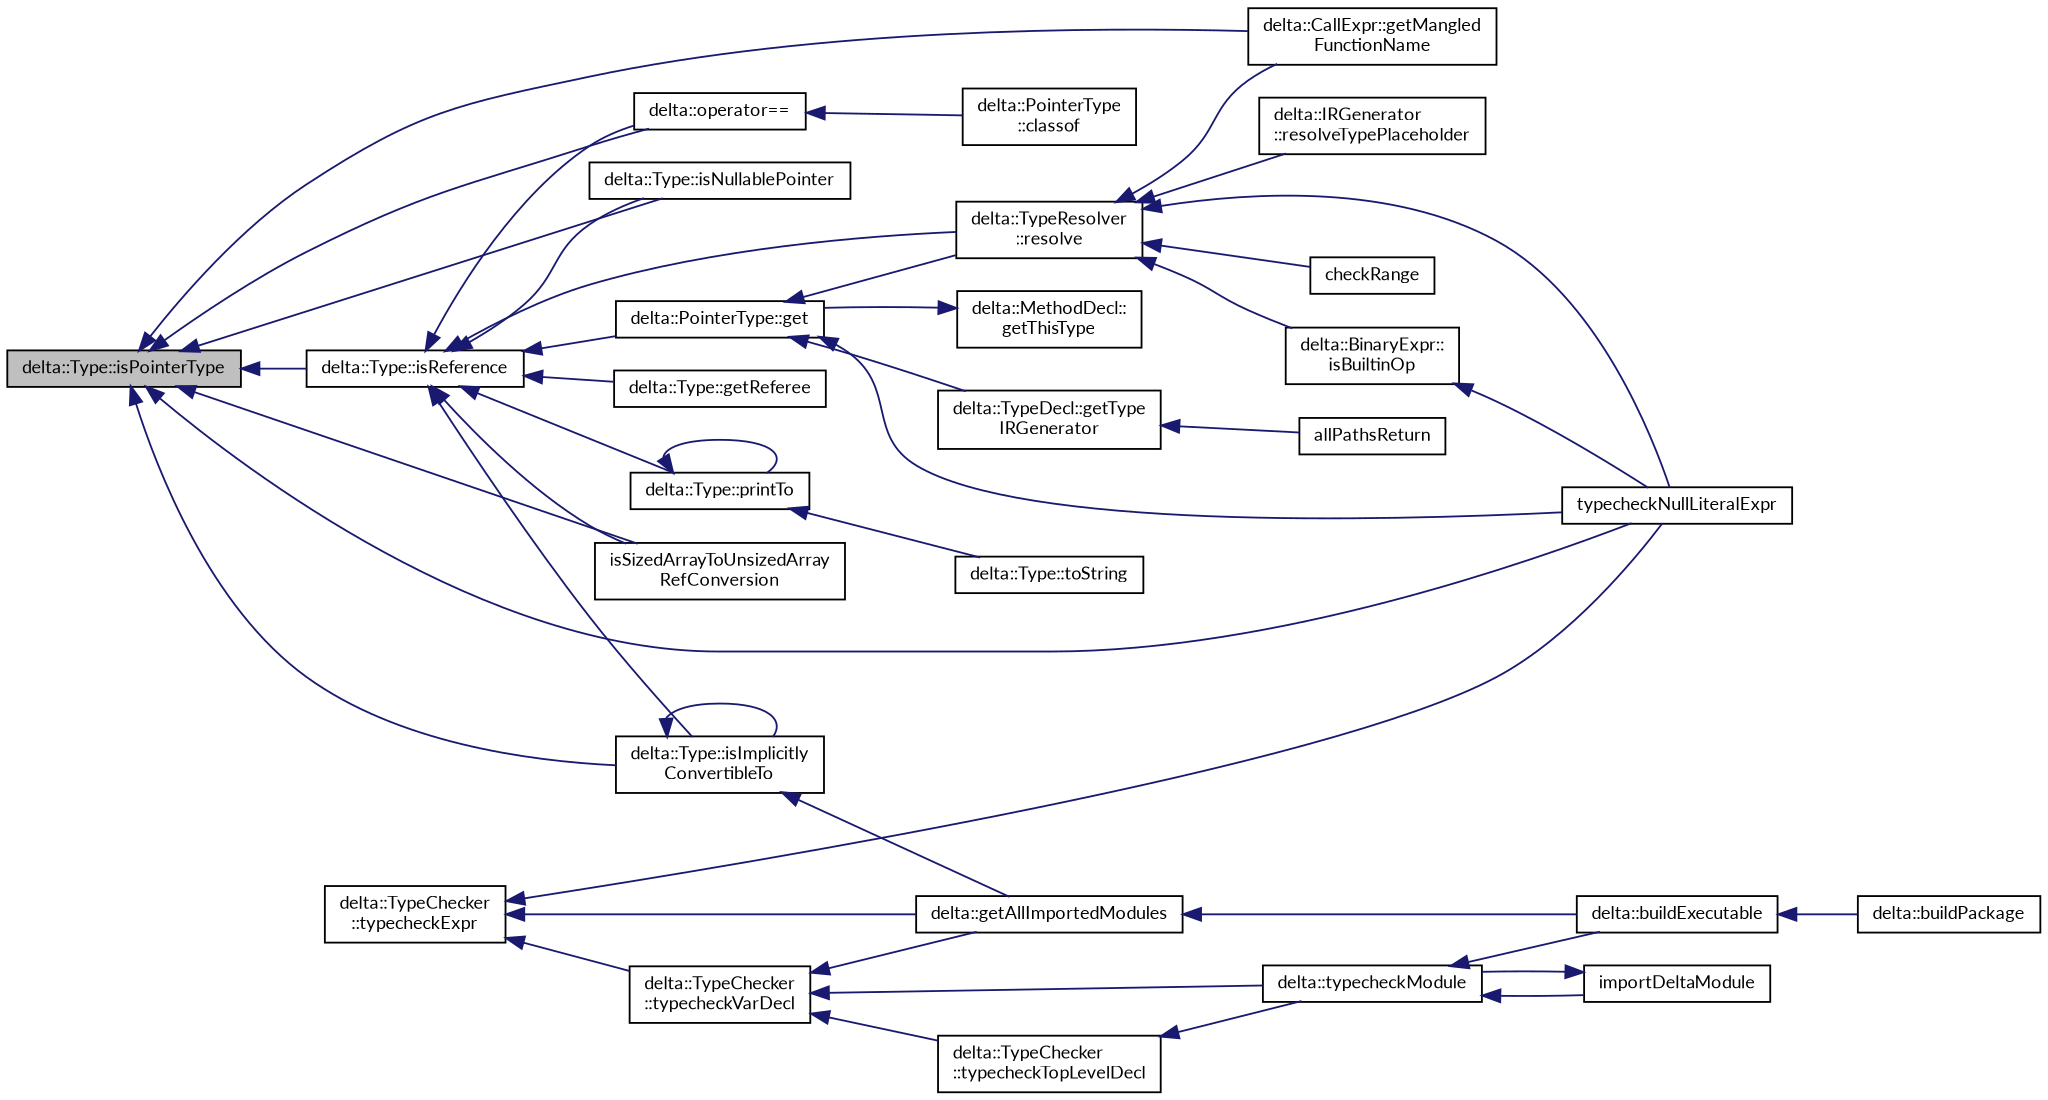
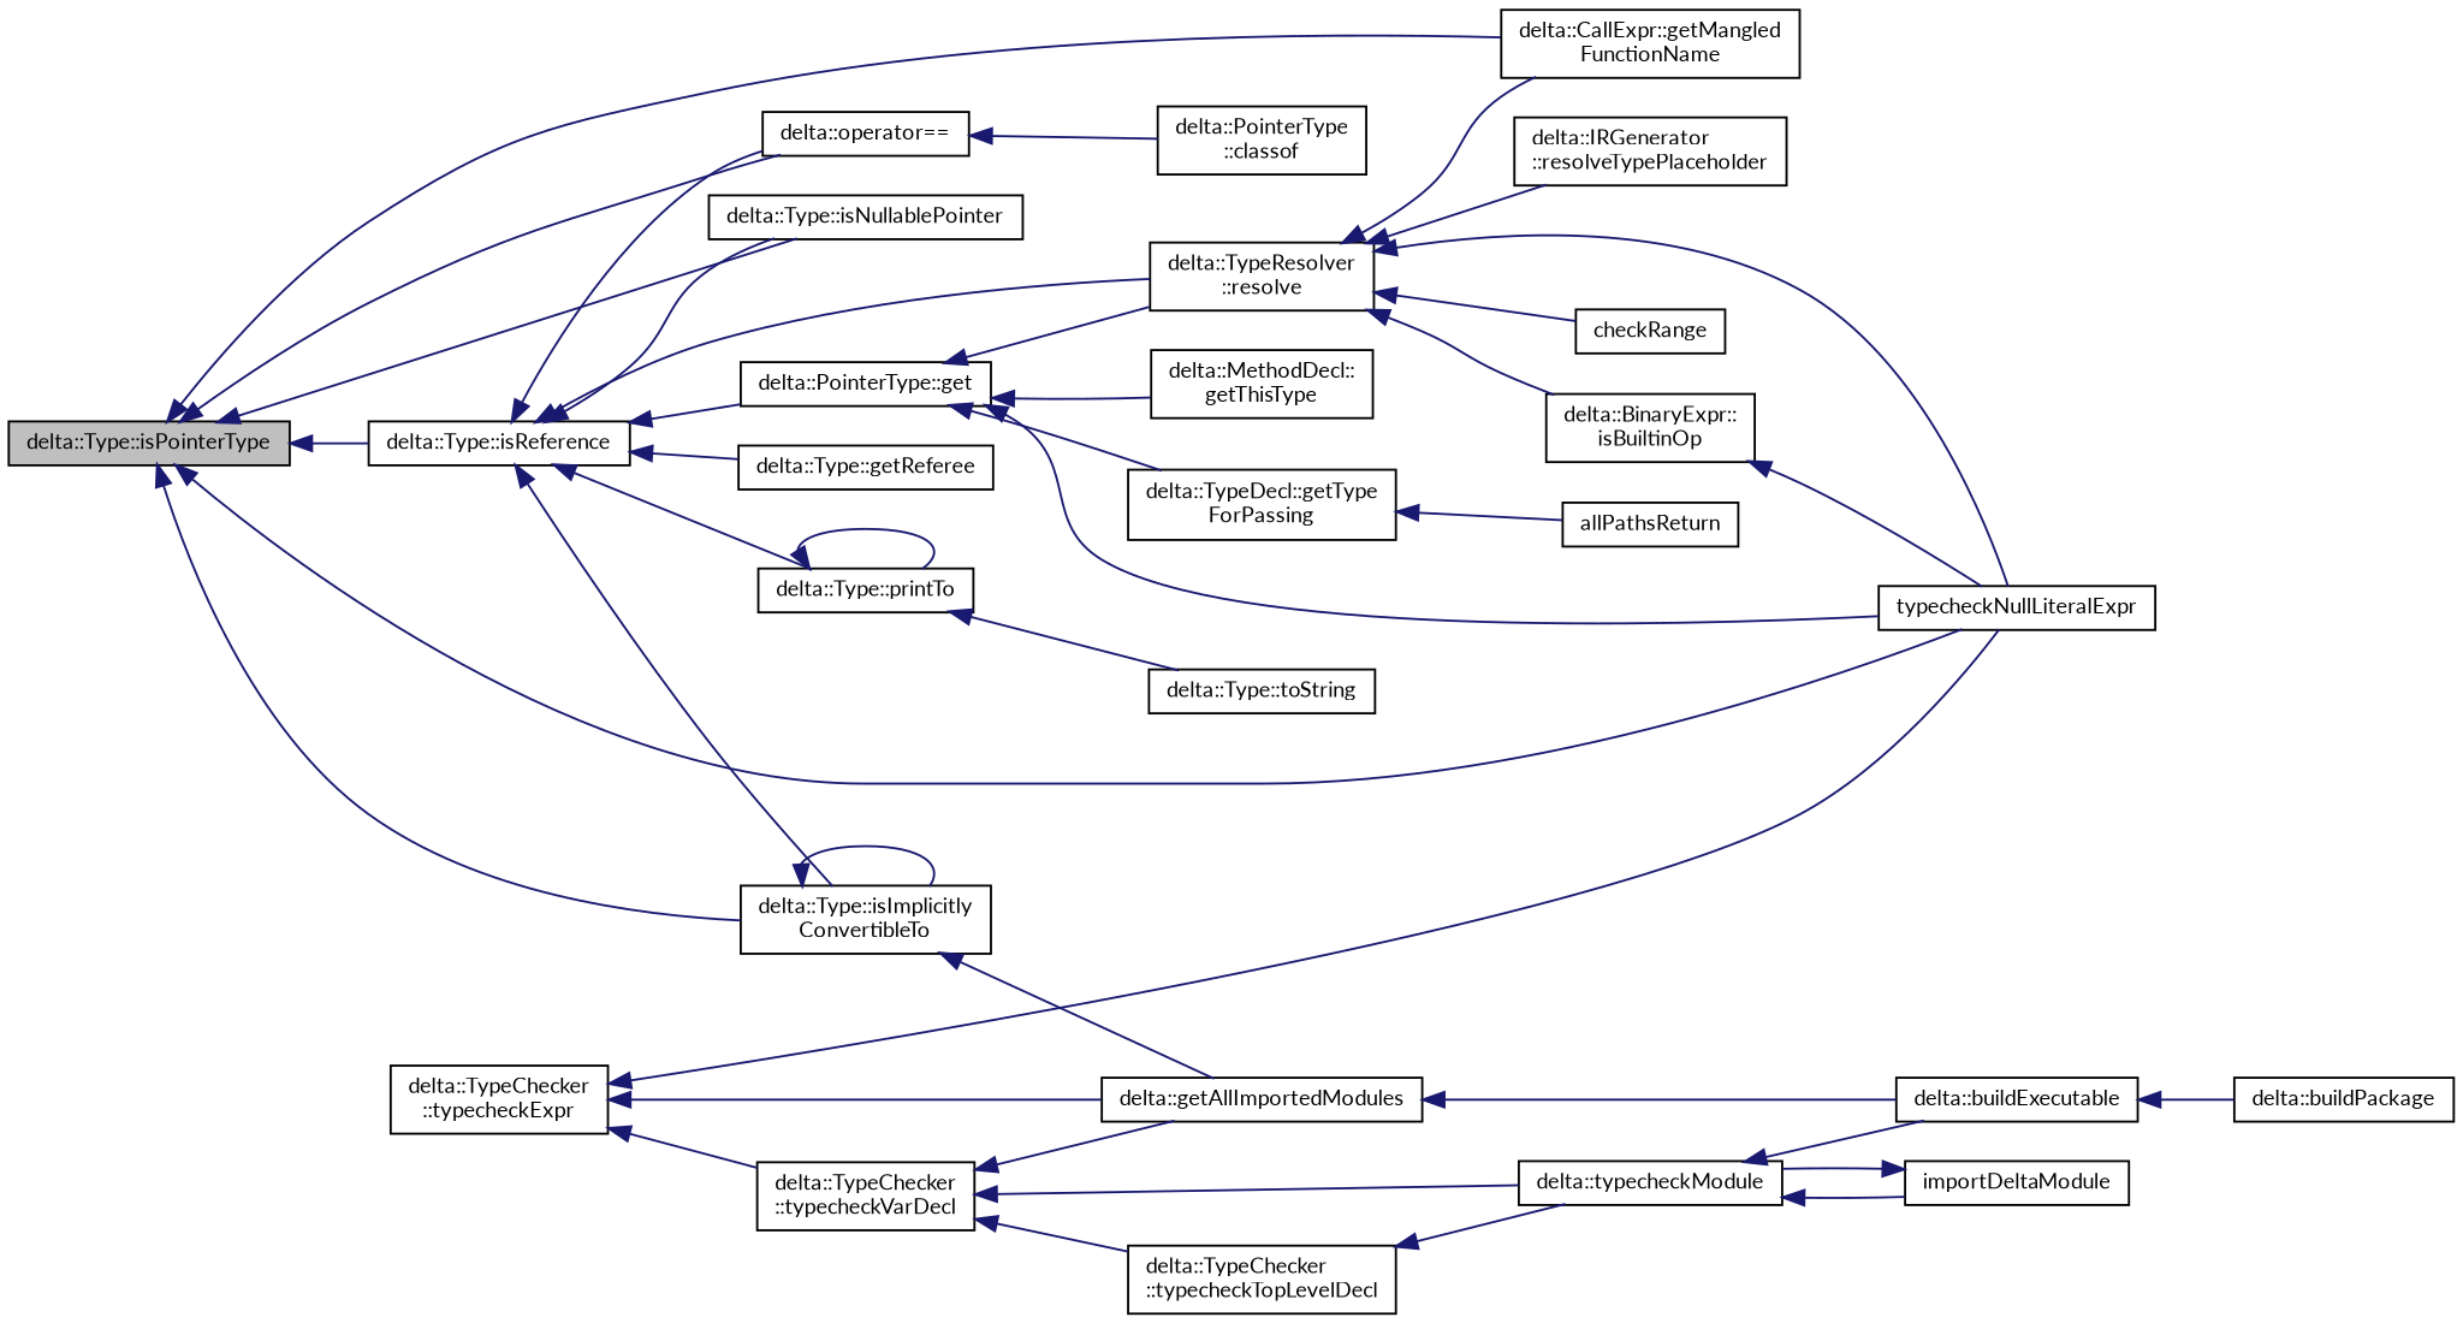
  digraph {
    fontname=Lato
    rankdir=LR
    node [color=black fillcolor=white fontname=Lato fontsize=10 shape=record style=filled]
    edge [color=midnightblue dir=back fontname=Lato fontsize=10 labelfontname=Helvetica labelfontsize=10 style=solid]
    n1 [fillcolor=grey75 fontcolor=black height=0.2 label="delta::Type::isPointerType" width=0.4]
    n2 [height=0.2 label="delta::CallExpr::getMangled\lFunctionName" width=0.4]
    n3 [height=0.2 label="delta::Type::isNullablePointer" width=0.4]
    n4 [height=0.2 label="delta::Type::isImplicitly\lConvertibleTo" width=0.4]
    n5 [height=0.2 label="delta::Type::isReference" width=0.4]
    n6 [height=0.2 label=typecheckNullLiteralExpr width=0.4]
    n7 [height=0.2 label="delta::operator==" width=0.4]
-   n8 [height=0.2 label="isSizedArrayToUnsizedArray\lRefConversion" width=0.4]
    n9 [height=0.2 label="delta::getAllImportedModules" width=0.4]
    n10 [height=0.2 label="delta::TypeResolver\l::resolve" width=0.4]
    n11 [height=0.2 label="delta::PointerType::get" width=0.4]
    n12 [height=0.2 label="delta::Type::getReferee" width=0.4]
    n13 [height=0.2 label="delta::Type::printTo" width=0.4]
    n14 [height=0.2 label="delta::PointerType\l::classof" width=0.4]
    n15 [height=0.2 label="delta::buildExecutable" width=0.4]
    n16 [height=0.2 label="delta::buildPackage" width=0.4]
    n17 [height=0.2 label="delta::BinaryExpr::\lisBuiltinOp" width=0.4]
    n18 [height=0.2 label="delta::IRGenerator\l::resolveTypePlaceholder" width=0.4]
    n19 [height=0.2 label=checkRange width=0.4]
    n20 [height=0.2 label="delta::MethodDecl::\lgetThisType" width=0.4]
-   n21 [height=0.2 label="delta::TypeDecl::getType\lIRGenerator" width=0.4]
+   n21 [height=0.2 label="delta::TypeDecl::getType\lForPassing" width=0.4]
    n22 [height=0.2 label="delta::Type::toString" width=0.4]
    n23 [height=0.2 label="delta::TypeChecker\l::typecheckExpr" width=0.4]
    n24 [height=0.2 label="delta::TypeChecker\l::typecheckVarDecl" width=0.4]
    n25 [height=0.2 label="delta::TypeChecker\l::typecheckTopLevelDecl" width=0.4]
    n26 [height=0.2 label="delta::typecheckModule" width=0.4]
    n27 [height=0.2 label=importDeltaModule width=0.4]
    n28 [height=0.2 label=allPathsReturn width=0.4]
    n1 -> n2
    n1 -> n3
    n1 -> n4
    n1 -> n5
    n1 -> n6
    n1 -> n7
-   n1 -> n8
    n4 -> n4
    n4 -> n9
    n5 -> n3
    n5 -> n4
    n5 -> n7
-   n5 -> n8
    n5 -> n10
    n5 -> n11
    n5 -> n12
    n5 -> n13
    n7 -> n14
    n9 -> n15
    n10 -> n2
    n10 -> n6
    n10 -> n17
    n10 -> n18
    n10 -> n19
    n11 -> n6
    n11 -> n10
-   n20 -> n11
+   n11 -> n20
    n11 -> n21
    n13 -> n13
    n13 -> n22
    n15 -> n16
    n17 -> n6
    n21 -> n28
    n23 -> n6
    n23 -> n9
    n23 -> n24
    n24 -> n9
    n24 -> n25
    n24 -> n26
    n25 -> n26
    n26 -> n15
    n26 -> n27
    n27 -> n26
  }
